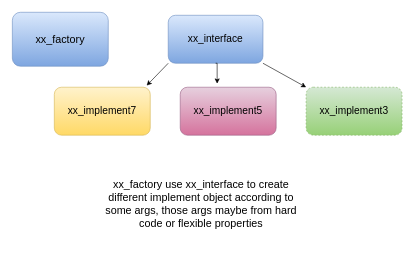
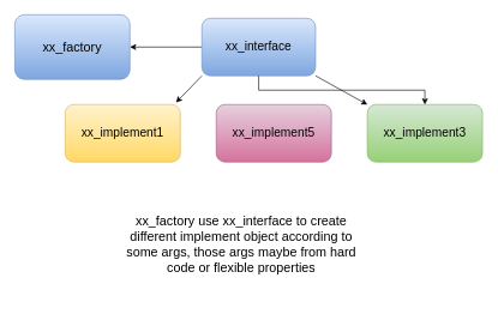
  <mxCell id="0" />
  <mxCell id="1" parent="0" />
  <mxCell id="2" value="&lt;font style=&quot;font-size: 18px;&quot;&gt;xx_factory&lt;/font&gt;" style="rounded=1;whiteSpace=wrap;html=1;fillColor=#dae8fc;strokeColor=#6c8ebf;gradientColor=#7ea6e0;" vertex="1" parent="1"><mxGeometry x="20" y="20" width="160" height="90" as="geometry" /></mxCell>
+ <mxCell id="3" style="edgeStyle=orthogonalEdgeStyle;rounded=0;orthogonalLoop=1;jettySize=auto;html=1;exitX=0;exitY=0.5;exitDx=0;exitDy=0;entryX=1;entryY=0.5;entryDx=0;entryDy=0;" edge="1" parent="1" source="4" target="2"><mxGeometry relative="1" as="geometry" /></mxCell>
  <mxCell id="4" value="&lt;span style=&quot;font-size: 17px;&quot;&gt;xx_interface&lt;/span&gt;" style="rounded=1;whiteSpace=wrap;html=1;fillColor=#dae8fc;strokeColor=#6c8ebf;gradientColor=#7ea6e0;" vertex="1" parent="1"><mxGeometry x="280" y="25" width="158" height="80" as="geometry" /></mxCell>
- <mxCell id="5" value="&lt;span style=&quot;font-size: 17px;&quot;&gt;xx_implement7&lt;/span&gt;" style="rounded=1;whiteSpace=wrap;html=1;fillColor=#fff2cc;strokeColor=#d6b656;gradientColor=#ffd966;" vertex="1" parent="1"><mxGeometry x="90" y="145" width="160" height="80" as="geometry" /></mxCell>
+ <mxCell id="5" value="&lt;span style=&quot;font-size: 17px;&quot;&gt;xx_implement1&lt;/span&gt;" style="rounded=1;whiteSpace=wrap;html=1;fillColor=#fff2cc;strokeColor=#d6b656;gradientColor=#ffd966;" vertex="1" parent="1"><mxGeometry x="90" y="145" width="160" height="80" as="geometry" /></mxCell>
  <mxCell id="6" value="&lt;span style=&quot;font-size: 17px;&quot;&gt;xx_implement5&lt;/span&gt;" style="rounded=1;whiteSpace=wrap;html=1;fillColor=#e6d0de;strokeColor=#996185;gradientColor=#d5739d;" vertex="1" parent="1"><mxGeometry x="300" y="145" width="160" height="80" as="geometry" /></mxCell>
- <mxCell id="7" value="&lt;span style=&quot;font-size: 17px;&quot;&gt;xx_implement3&lt;/span&gt;" style="rounded=1;whiteSpace=wrap;html=1;fillColor=#d5e8d4;strokeColor=#82b366;gradientColor=#97d077;dashed=1;" vertex="1" parent="1"><mxGeometry x="510" y="145" width="160" height="80" as="geometry" /></mxCell>
+ <mxCell id="7" value="&lt;span style=&quot;font-size: 17px;&quot;&gt;xx_implement3&lt;/span&gt;" style="rounded=1;whiteSpace=wrap;html=1;fillColor=#d5e8d4;strokeColor=#82b366;gradientColor=#97d077;" vertex="1" parent="1"><mxGeometry x="510" y="145" width="160" height="80" as="geometry" /></mxCell>
  <mxCell id="8" value="" style="endArrow=classic;html=1;rounded=0;exitX=0;exitY=1;exitDx=0;exitDy=0;entryX=0.963;entryY=-0.035;entryDx=0;entryDy=0;entryPerimeter=0;" edge="1" parent="1" source="4" target="5"><mxGeometry width="50" height="50" relative="1" as="geometry"><mxPoint x="290" y="105" as="sourcePoint" /><mxPoint x="250" y="135" as="targetPoint" /><Array as="points" /></mxGeometry></mxCell>
- <mxCell id="9" style="edgeStyle=orthogonalEdgeStyle;rounded=0;orthogonalLoop=1;jettySize=auto;html=1;exitX=0.5;exitY=1;exitDx=0;exitDy=0;entryX=0.385;entryY=-0.075;entryDx=0;entryDy=0;entryPerimeter=0;" edge="1" parent="1" source="4" target="6"><mxGeometry relative="1" as="geometry" /></mxCell>
+ <mxCell id="9" style="edgeStyle=orthogonalEdgeStyle;rounded=0;orthogonalLoop=1;jettySize=auto;html=1;exitX=0.5;exitY=1;exitDx=0;exitDy=0;" edge="1" parent="1" source="4" target="7"><mxGeometry relative="1" as="geometry" /></mxCell>
  <mxCell id="10" value="" style="endArrow=classic;html=1;rounded=0;entryX=0;entryY=0;entryDx=0;entryDy=0;" edge="1" parent="1" target="7"><mxGeometry width="50" height="50" relative="1" as="geometry"><mxPoint x="438" y="105" as="sourcePoint" /><mxPoint x="468" y="135" as="targetPoint" /></mxGeometry></mxCell>
  <mxCell id="11" value="&lt;font style=&quot;font-size: 18px;&quot;&gt;xx_factory use xx_interface to create different implement object according to some args, those args maybe from hard code or flexible properties&lt;/font&gt;" style="text;html=1;strokeColor=none;fillColor=none;align=center;verticalAlign=middle;whiteSpace=wrap;rounded=0;" vertex="1" parent="1"><mxGeometry x="170" y="265" width="330" height="150" as="geometry" /></mxCell>
